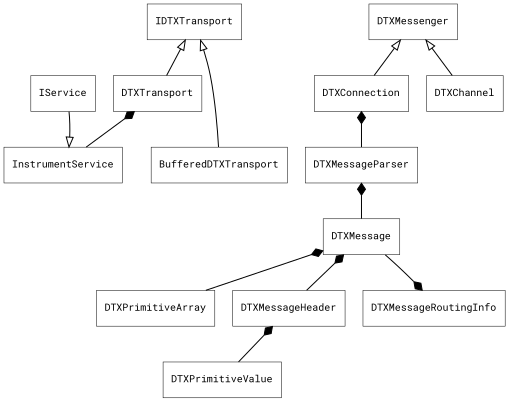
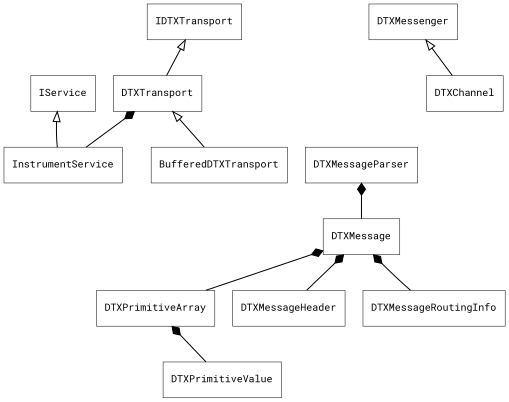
  digraph {
    fontname="Roboto Mono"
    node [fontname="Roboto Mono" fontsize=10 penwidth=0.5 shape=box]
    edge [arrowtail=diamond dir=back fontname="Roboto Mono"]
    IService
    InstrumentService
    IDTXTransport
    DTXTransport
    BufferedDTXTransport
    DTXMessenger
-   DTXConnection
    DTXChannel
    DTXPrimitiveArray
    DTXPrimitiveValue
    DTXMessageParser
    DTXMessage
    DTXMessageHeader
    DTXMessageRoutingInfo
    subgraph sub_1 {
      IService
      InstrumentService
      IDTXTransport
      DTXTransport
      BufferedDTXTransport
      DTXMessenger
-     DTXConnection
      DTXChannel
    }
    subgraph sub_2 {
      InstrumentService
      IDTXTransport
      DTXTransport
-     DTXConnection
      DTXPrimitiveArray
      DTXPrimitiveValue
      DTXMessageParser
      DTXMessage
      DTXMessageHeader
      DTXMessageRoutingInfo
    }
-   InstrumentService -> IService [arrowtail=onormal]
+   IService -> InstrumentService [arrowtail=onormal]
    IDTXTransport -> DTXTransport [arrowtail=onormal]
-   IDTXTransport -> BufferedDTXTransport [arrowtail=onormal]
+   DTXTransport -> BufferedDTXTransport [arrowtail=onormal]
    DTXTransport -> InstrumentService
-   DTXMessenger -> DTXConnection [arrowtail=onormal]
    DTXMessenger -> DTXChannel [arrowtail=onormal]
-   DTXConnection -> DTXMessageParser
-   DTXMessageHeader -> DTXPrimitiveValue
+   DTXPrimitiveArray -> DTXPrimitiveValue
    DTXMessageParser -> DTXMessage
    DTXMessage -> DTXPrimitiveArray
    DTXMessage -> DTXMessageHeader
-   DTXMessageRoutingInfo -> DTXMessage
+   DTXMessage -> DTXMessageRoutingInfo
  }
